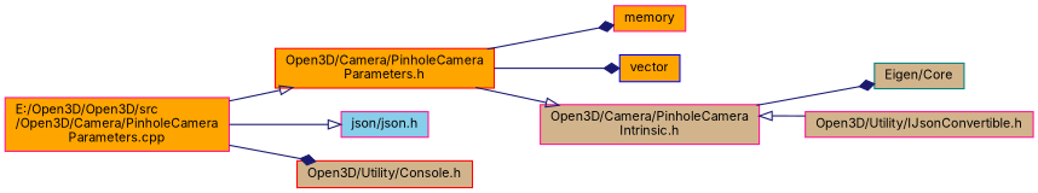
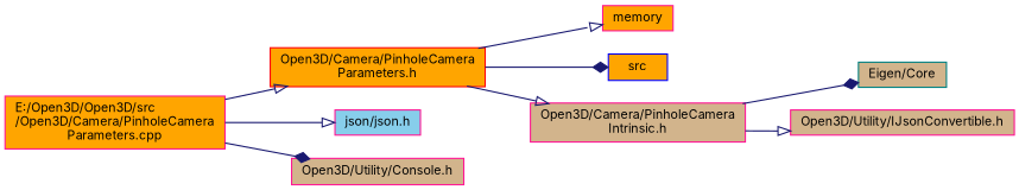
  digraph {
    fontname=Inter
    rankdir=LR
    node [color=deeppink fillcolor=orange fontname=Inter fontsize=10 shape=record style=filled]
    edge [arrowhead=onormal color=midnightblue fontname=Inter fontsize=10 labelfontname=Helvetica labelfontsize=10 style=solid]
    n1 [fontcolor=black height=0.2 label="E:/Open3D/Open3D/src\l/Open3D/Camera/PinholeCamera\lParameters.cpp" width=0.4]
    n2 [color=red height=0.2 label="Open3D/Camera/PinholeCamera\lParameters.h" width=0.4]
    n3 [fillcolor=skyblue height=0.2 label="json/json.h" width=0.4]
-   n4 [color=red fillcolor=tan height=0.2 label="Open3D/Utility/Console.h" width=0.4]
+   n4 [fillcolor=tan height=0.2 label="Open3D/Utility/Console.h" width=0.4]
    n5 [height=0.2 label=memory width=0.4]
-   n6 [color=blue height=0.2 label=vector width=0.4]
+   n6 [color=blue height=0.2 label=src width=0.4]
    n7 [fillcolor=tan height=0.2 label="Open3D/Camera/PinholeCamera\lIntrinsic.h" width=0.4]
    n8 [color=teal fillcolor=tan height=0.2 label="Eigen/Core" width=0.4]
    n9 [fillcolor=tan height=0.2 label="Open3D/Utility/IJsonConvertible.h" width=0.4]
    n1 -> n2
    n1 -> n3
    n1 -> n4 [arrowhead=diamond]
-   n2 -> n5 [arrowhead=diamond]
+   n2 -> n5
    n2 -> n6 [arrowhead=diamond]
    n2 -> n7
    n7 -> n8 [arrowhead=diamond]
-   n9 -> n7
+   n7 -> n9
  }
